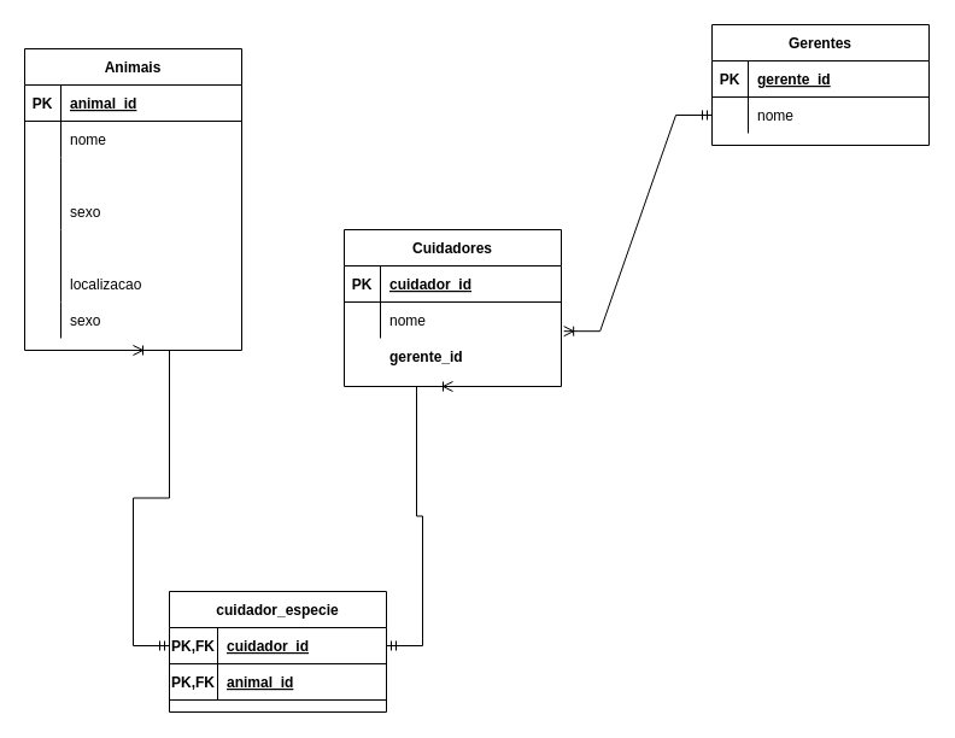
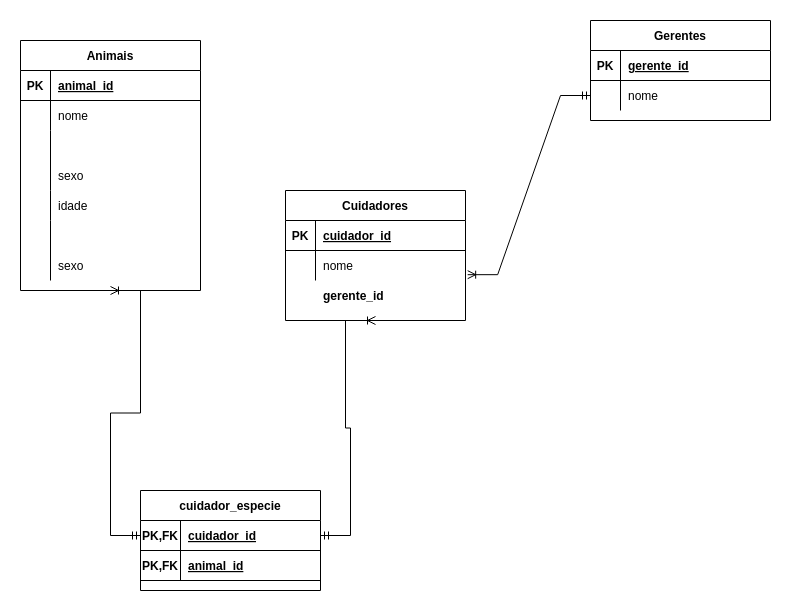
  <mxCell id="0" />
  <mxCell id="1" parent="0" />
  <mxCell id="2" value="Animais" style="shape=table;startSize=30;container=1;collapsible=1;childLayout=tableLayout;fixedRows=1;rowLines=0;fontStyle=1;align=center;resizeLast=1;" vertex="1" parent="1"><mxGeometry x="20" y="40" width="180" height="250" as="geometry" /></mxCell>
  <mxCell id="3" value="" style="shape=partialRectangle;collapsible=0;dropTarget=0;pointerEvents=0;fillColor=none;top=0;left=0;bottom=1;right=0;points=[[0,0.5],[1,0.5]];portConstraint=eastwest;" vertex="1" parent="2"><mxGeometry y="30" width="180" height="30" as="geometry" /></mxCell>
  <mxCell id="4" value="PK" style="shape=partialRectangle;connectable=0;fillColor=none;top=0;left=0;bottom=0;right=0;fontStyle=1;overflow=hidden;" vertex="1" parent="3"><mxGeometry width="30" height="30" as="geometry"><mxRectangle width="30" height="30" as="alternateBounds" /></mxGeometry></mxCell>
  <mxCell id="5" value="animal_id" style="shape=partialRectangle;connectable=0;fillColor=none;top=0;left=0;bottom=0;right=0;align=left;spacingLeft=6;fontStyle=5;overflow=hidden;" vertex="1" parent="3"><mxGeometry x="30" width="150" height="30" as="geometry"><mxRectangle width="150" height="30" as="alternateBounds" /></mxGeometry></mxCell>
  <mxCell id="6" value="" style="shape=partialRectangle;collapsible=0;dropTarget=0;pointerEvents=0;fillColor=none;top=0;left=0;bottom=0;right=0;points=[[0,0.5],[1,0.5]];portConstraint=eastwest;" vertex="1" parent="2"><mxGeometry y="60" width="180" height="30" as="geometry" /></mxCell>
  <mxCell id="7" value="" style="shape=partialRectangle;connectable=0;fillColor=none;top=0;left=0;bottom=0;right=0;editable=1;overflow=hidden;" vertex="1" parent="6"><mxGeometry width="30" height="30" as="geometry"><mxRectangle width="30" height="30" as="alternateBounds" /></mxGeometry></mxCell>
  <mxCell id="8" value="nome " style="shape=partialRectangle;connectable=0;fillColor=none;top=0;left=0;bottom=0;right=0;align=left;spacingLeft=6;overflow=hidden;" vertex="1" parent="6"><mxGeometry x="30" width="150" height="30" as="geometry"><mxRectangle width="150" height="30" as="alternateBounds" /></mxGeometry></mxCell>
  <mxCell id="9" value="" style="shape=partialRectangle;collapsible=0;dropTarget=0;pointerEvents=0;fillColor=none;top=0;left=0;bottom=0;right=0;points=[[0,0.5],[1,0.5]];portConstraint=eastwest;" vertex="1" parent="2"><mxGeometry y="90" width="180" height="30" as="geometry" /></mxCell>
  <mxCell id="10" value="" style="shape=partialRectangle;connectable=0;fillColor=none;top=0;left=0;bottom=0;right=0;editable=1;overflow=hidden;" vertex="1" parent="9"><mxGeometry width="30" height="30" as="geometry"><mxRectangle width="30" height="30" as="alternateBounds" /></mxGeometry></mxCell>
  <mxCell id="11" value="" style="shape=partialRectangle;collapsible=0;dropTarget=0;pointerEvents=0;fillColor=none;top=0;left=0;bottom=0;right=0;points=[[0,0.5],[1,0.5]];portConstraint=eastwest;" vertex="1" parent="2"><mxGeometry y="120" width="180" height="30" as="geometry" /></mxCell>
  <mxCell id="12" value="" style="shape=partialRectangle;connectable=0;fillColor=none;top=0;left=0;bottom=0;right=0;editable=1;overflow=hidden;" vertex="1" parent="11"><mxGeometry width="30" height="30" as="geometry"><mxRectangle width="30" height="30" as="alternateBounds" /></mxGeometry></mxCell>
  <mxCell id="13" value="sexo" style="shape=partialRectangle;connectable=0;fillColor=none;top=0;left=0;bottom=0;right=0;align=left;spacingLeft=6;overflow=hidden;" vertex="1" parent="11"><mxGeometry x="30" width="150" height="30" as="geometry"><mxRectangle width="150" height="30" as="alternateBounds" /></mxGeometry></mxCell>
  <mxCell id="14" value="" style="shape=partialRectangle;collapsible=0;dropTarget=0;pointerEvents=0;fillColor=none;top=0;left=0;bottom=0;right=0;points=[[0,0.5],[1,0.5]];portConstraint=eastwest;" vertex="1" parent="2"><mxGeometry y="150" width="180" height="30" as="geometry" /></mxCell>
  <mxCell id="15" value="" style="shape=partialRectangle;connectable=0;fillColor=none;top=0;left=0;bottom=0;right=0;editable=1;overflow=hidden;" vertex="1" parent="14"><mxGeometry width="30" height="30" as="geometry"><mxRectangle width="30" height="30" as="alternateBounds" /></mxGeometry></mxCell>
+ <mxCell id="16" value="idade" style="shape=partialRectangle;connectable=0;fillColor=none;top=0;left=0;bottom=0;right=0;align=left;spacingLeft=6;overflow=hidden;" vertex="1" parent="14"><mxGeometry x="30" width="150" height="30" as="geometry"><mxRectangle width="150" height="30" as="alternateBounds" /></mxGeometry></mxCell>
  <mxCell id="17" value="" style="shape=partialRectangle;collapsible=0;dropTarget=0;pointerEvents=0;fillColor=none;top=0;left=0;bottom=0;right=0;points=[[0,0.5],[1,0.5]];portConstraint=eastwest;" vertex="1" parent="2"><mxGeometry y="180" width="180" height="30" as="geometry" /></mxCell>
  <mxCell id="18" value="" style="shape=partialRectangle;connectable=0;fillColor=none;top=0;left=0;bottom=0;right=0;editable=1;overflow=hidden;" vertex="1" parent="17"><mxGeometry width="30" height="30" as="geometry"><mxRectangle width="30" height="30" as="alternateBounds" /></mxGeometry></mxCell>
- <mxCell id="19" value="localizacao" style="shape=partialRectangle;connectable=0;fillColor=none;top=0;left=0;bottom=0;right=0;align=left;spacingLeft=6;overflow=hidden;" vertex="1" parent="17"><mxGeometry x="30" width="150" height="30" as="geometry"><mxRectangle width="150" height="30" as="alternateBounds" /></mxGeometry></mxCell>
  <mxCell id="20" value="" style="shape=partialRectangle;collapsible=0;dropTarget=0;pointerEvents=0;fillColor=none;top=0;left=0;bottom=0;right=0;points=[[0,0.5],[1,0.5]];portConstraint=eastwest;" vertex="1" parent="2"><mxGeometry y="210" width="180" height="30" as="geometry" /></mxCell>
  <mxCell id="21" value="" style="shape=partialRectangle;connectable=0;fillColor=none;top=0;left=0;bottom=0;right=0;editable=1;overflow=hidden;" vertex="1" parent="20"><mxGeometry width="30" height="30" as="geometry"><mxRectangle width="30" height="30" as="alternateBounds" /></mxGeometry></mxCell>
  <mxCell id="22" value="sexo" style="shape=partialRectangle;connectable=0;fillColor=none;top=0;left=0;bottom=0;right=0;align=left;spacingLeft=6;overflow=hidden;" vertex="1" parent="20"><mxGeometry x="30" width="150" height="30" as="geometry"><mxRectangle width="150" height="30" as="alternateBounds" /></mxGeometry></mxCell>
  <mxCell id="23" value="Cuidadores" style="shape=table;startSize=30;container=1;collapsible=1;childLayout=tableLayout;fixedRows=1;rowLines=0;fontStyle=1;align=center;resizeLast=1;" vertex="1" parent="1"><mxGeometry x="285" y="190" width="180" height="130" as="geometry" /></mxCell>
  <mxCell id="24" value="" style="shape=partialRectangle;collapsible=0;dropTarget=0;pointerEvents=0;fillColor=none;top=0;left=0;bottom=1;right=0;points=[[0,0.5],[1,0.5]];portConstraint=eastwest;" vertex="1" parent="23"><mxGeometry y="30" width="180" height="30" as="geometry" /></mxCell>
  <mxCell id="25" value="PK" style="shape=partialRectangle;connectable=0;fillColor=none;top=0;left=0;bottom=0;right=0;fontStyle=1;overflow=hidden;" vertex="1" parent="24"><mxGeometry width="30" height="30" as="geometry"><mxRectangle width="30" height="30" as="alternateBounds" /></mxGeometry></mxCell>
  <mxCell id="26" value="cuidador_id" style="shape=partialRectangle;connectable=0;fillColor=none;top=0;left=0;bottom=0;right=0;align=left;spacingLeft=6;fontStyle=5;overflow=hidden;" vertex="1" parent="24"><mxGeometry x="30" width="150" height="30" as="geometry"><mxRectangle width="150" height="30" as="alternateBounds" /></mxGeometry></mxCell>
  <mxCell id="27" value="" style="shape=partialRectangle;collapsible=0;dropTarget=0;pointerEvents=0;fillColor=none;top=0;left=0;bottom=0;right=0;points=[[0,0.5],[1,0.5]];portConstraint=eastwest;" vertex="1" parent="23"><mxGeometry y="60" width="180" height="30" as="geometry" /></mxCell>
  <mxCell id="28" value="" style="shape=partialRectangle;connectable=0;fillColor=none;top=0;left=0;bottom=0;right=0;editable=1;overflow=hidden;" vertex="1" parent="27"><mxGeometry width="30" height="30" as="geometry"><mxRectangle width="30" height="30" as="alternateBounds" /></mxGeometry></mxCell>
  <mxCell id="29" value="nome" style="shape=partialRectangle;connectable=0;fillColor=none;top=0;left=0;bottom=0;right=0;align=left;spacingLeft=6;overflow=hidden;" vertex="1" parent="27"><mxGeometry x="30" width="150" height="30" as="geometry"><mxRectangle width="150" height="30" as="alternateBounds" /></mxGeometry></mxCell>
  <mxCell id="30" value="" style="shape=partialRectangle;collapsible=0;dropTarget=0;pointerEvents=0;fillColor=none;top=0;left=0;bottom=0;right=0;points=[[0,0.5],[1,0.5]];portConstraint=eastwest;" vertex="1" parent="23"><mxGeometry y="90" width="180" height="30" as="geometry" /></mxCell>
  <mxCell id="31" value="gerente_id" style="shape=partialRectangle;connectable=0;fillColor=none;top=0;left=0;bottom=0;right=0;align=left;spacingLeft=6;overflow=hidden;fontStyle=1" vertex="1" parent="30"><mxGeometry x="30" width="150" height="30" as="geometry"><mxRectangle width="150" height="30" as="alternateBounds" /></mxGeometry></mxCell>
  <mxCell id="32" value="Gerentes" style="shape=table;startSize=30;container=1;collapsible=1;childLayout=tableLayout;fixedRows=1;rowLines=0;fontStyle=1;align=center;resizeLast=1;" vertex="1" parent="1"><mxGeometry x="590" y="20" width="180" height="100" as="geometry" /></mxCell>
  <mxCell id="33" value="" style="shape=partialRectangle;collapsible=0;dropTarget=0;pointerEvents=0;fillColor=none;top=0;left=0;bottom=1;right=0;points=[[0,0.5],[1,0.5]];portConstraint=eastwest;" vertex="1" parent="32"><mxGeometry y="30" width="180" height="30" as="geometry" /></mxCell>
  <mxCell id="34" value="PK" style="shape=partialRectangle;connectable=0;fillColor=none;top=0;left=0;bottom=0;right=0;fontStyle=1;overflow=hidden;" vertex="1" parent="33"><mxGeometry width="30" height="30" as="geometry"><mxRectangle width="30" height="30" as="alternateBounds" /></mxGeometry></mxCell>
  <mxCell id="35" value="gerente_id" style="shape=partialRectangle;connectable=0;fillColor=none;top=0;left=0;bottom=0;right=0;align=left;spacingLeft=6;fontStyle=5;overflow=hidden;" vertex="1" parent="33"><mxGeometry x="30" width="150" height="30" as="geometry"><mxRectangle width="150" height="30" as="alternateBounds" /></mxGeometry></mxCell>
  <mxCell id="36" value="" style="shape=partialRectangle;collapsible=0;dropTarget=0;pointerEvents=0;fillColor=none;top=0;left=0;bottom=0;right=0;points=[[0,0.5],[1,0.5]];portConstraint=eastwest;" vertex="1" parent="32"><mxGeometry y="60" width="180" height="30" as="geometry" /></mxCell>
  <mxCell id="37" value="" style="shape=partialRectangle;connectable=0;fillColor=none;top=0;left=0;bottom=0;right=0;editable=1;overflow=hidden;" vertex="1" parent="36"><mxGeometry width="30" height="30" as="geometry"><mxRectangle width="30" height="30" as="alternateBounds" /></mxGeometry></mxCell>
  <mxCell id="38" value="nome" style="shape=partialRectangle;connectable=0;fillColor=none;top=0;left=0;bottom=0;right=0;align=left;spacingLeft=6;overflow=hidden;" vertex="1" parent="36"><mxGeometry x="30" width="150" height="30" as="geometry"><mxRectangle width="150" height="30" as="alternateBounds" /></mxGeometry></mxCell>
  <mxCell id="39" value="cuidador_especie" style="shape=table;startSize=30;container=1;collapsible=1;childLayout=tableLayout;fixedRows=1;rowLines=0;fontStyle=1;align=center;resizeLast=1;" vertex="1" parent="1"><mxGeometry x="140" y="490" width="180" height="100" as="geometry" /></mxCell>
  <mxCell id="40" value="" style="shape=partialRectangle;collapsible=0;dropTarget=0;pointerEvents=0;fillColor=none;top=0;left=0;bottom=1;right=0;points=[[0,0.5],[1,0.5]];portConstraint=eastwest;" vertex="1" parent="39"><mxGeometry y="30" width="180" height="30" as="geometry" /></mxCell>
  <mxCell id="41" value="PK,FK" style="shape=partialRectangle;connectable=0;fillColor=none;top=0;left=0;bottom=0;right=0;fontStyle=1;overflow=hidden;" vertex="1" parent="40"><mxGeometry width="40" height="30" as="geometry"><mxRectangle width="40" height="30" as="alternateBounds" /></mxGeometry></mxCell>
  <mxCell id="42" value="cuidador_id" style="shape=partialRectangle;connectable=0;fillColor=none;top=0;left=0;bottom=0;right=0;align=left;spacingLeft=6;fontStyle=5;overflow=hidden;" vertex="1" parent="40"><mxGeometry x="40" width="140" height="30" as="geometry"><mxRectangle width="140" height="30" as="alternateBounds" /></mxGeometry></mxCell>
  <mxCell id="43" value="" style="shape=partialRectangle;collapsible=0;dropTarget=0;pointerEvents=0;fillColor=none;top=0;left=0;bottom=1;right=0;points=[[0,0.5],[1,0.5]];portConstraint=eastwest;" vertex="1" parent="39"><mxGeometry y="60" width="180" height="30" as="geometry" /></mxCell>
  <mxCell id="44" value="PK,FK" style="shape=partialRectangle;connectable=0;fillColor=none;top=0;left=0;bottom=0;right=0;fontStyle=1;overflow=hidden;" vertex="1" parent="43"><mxGeometry width="40" height="30" as="geometry"><mxRectangle width="40" height="30" as="alternateBounds" /></mxGeometry></mxCell>
  <mxCell id="45" value="animal_id" style="shape=partialRectangle;connectable=0;fillColor=none;top=0;left=0;bottom=0;right=0;align=left;spacingLeft=6;fontStyle=5;overflow=hidden;" vertex="1" parent="43"><mxGeometry x="40" width="140" height="30" as="geometry"><mxRectangle width="140" height="30" as="alternateBounds" /></mxGeometry></mxCell>
  <mxCell id="46" value="" style="edgeStyle=entityRelationEdgeStyle;fontSize=12;html=1;endArrow=ERoneToMany;startArrow=ERmandOne;rounded=0;exitX=0;exitY=0.5;exitDx=0;exitDy=0;entryX=0.5;entryY=1;entryDx=0;entryDy=0;" edge="1" parent="1" source="40" target="2"><mxGeometry width="100" height="100" relative="1" as="geometry"><mxPoint x="320" y="370" as="sourcePoint" /><mxPoint x="420" y="270" as="targetPoint" /></mxGeometry></mxCell>
  <mxCell id="47" value="" style="edgeStyle=entityRelationEdgeStyle;fontSize=12;html=1;endArrow=ERoneToMany;startArrow=ERmandOne;rounded=0;exitX=1;exitY=0.5;exitDx=0;exitDy=0;entryX=0.5;entryY=1;entryDx=0;entryDy=0;" edge="1" parent="1" source="40" target="23"><mxGeometry width="100" height="100" relative="1" as="geometry"><mxPoint x="360" y="565" as="sourcePoint" /><mxPoint x="330" y="360" as="targetPoint" /></mxGeometry></mxCell>
  <mxCell id="48" value="" style="edgeStyle=entityRelationEdgeStyle;fontSize=12;html=1;endArrow=ERoneToMany;startArrow=ERmandOne;rounded=0;exitX=0;exitY=0.5;exitDx=0;exitDy=0;entryX=1.012;entryY=0.806;entryDx=0;entryDy=0;entryPerimeter=0;" edge="1" parent="1" source="36" target="27"><mxGeometry width="100" height="100" relative="1" as="geometry"><mxPoint x="580" y="330" as="sourcePoint" /><mxPoint x="680" y="230" as="targetPoint" /></mxGeometry></mxCell>
